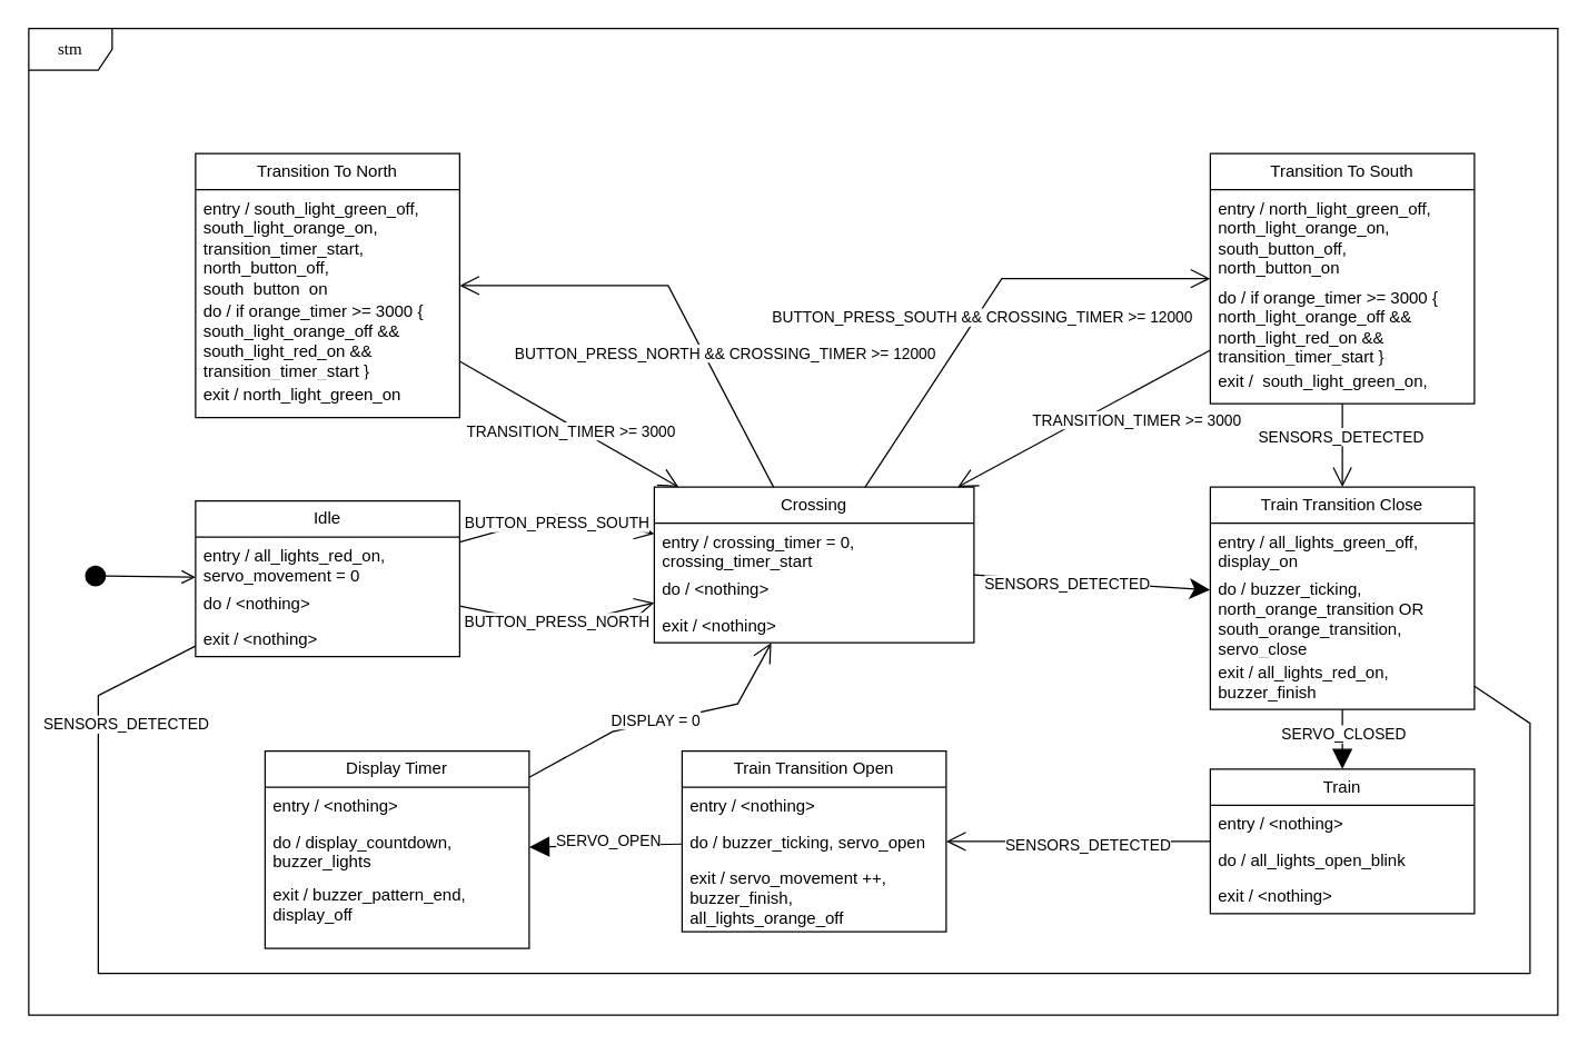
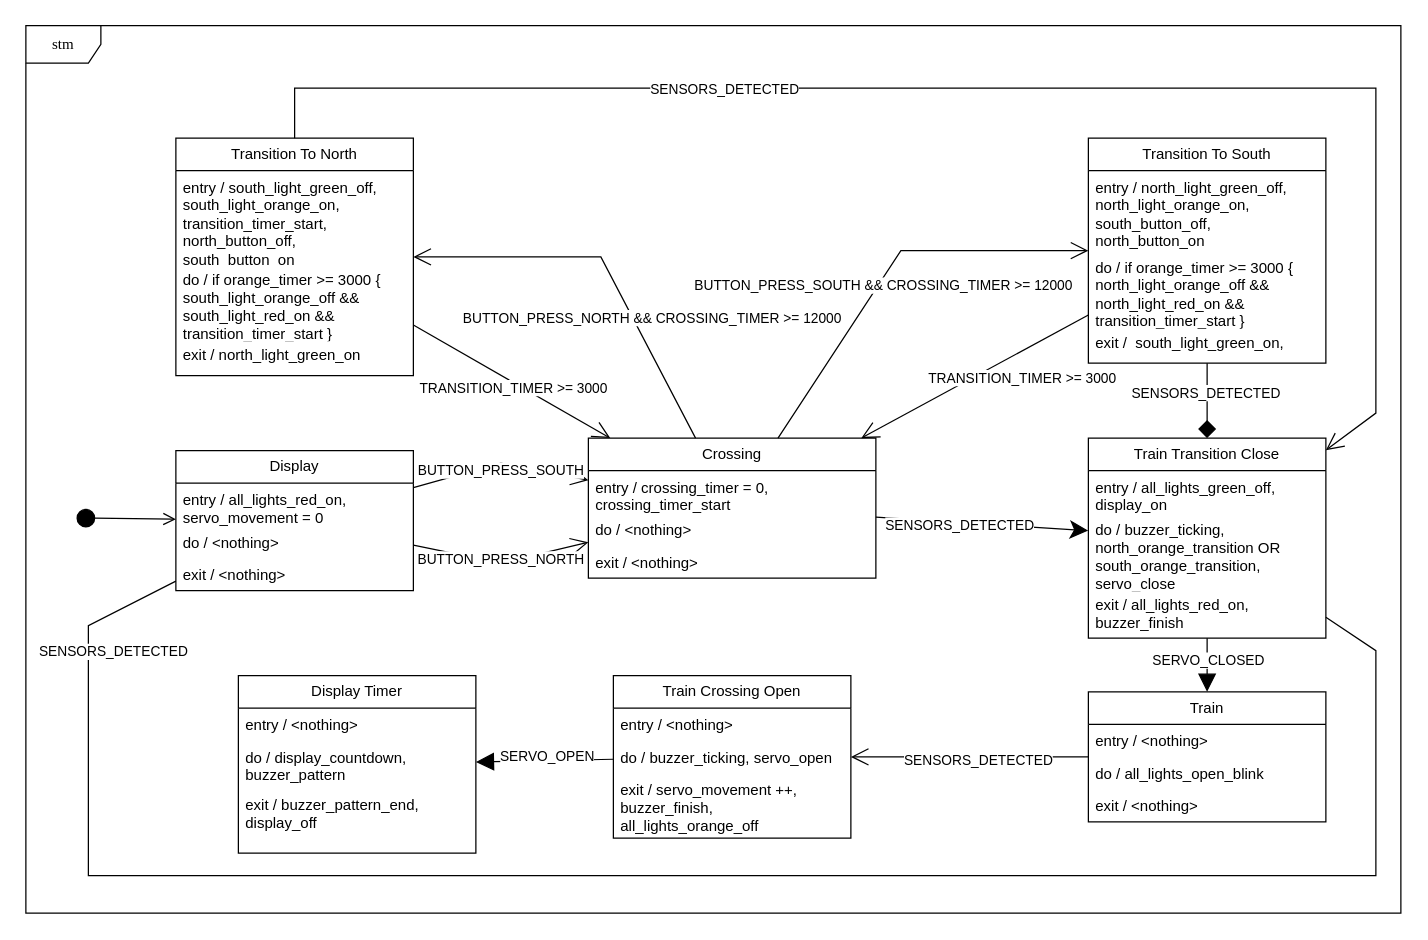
  <mxCell id="0" />
  <mxCell id="1" parent="0" />
  <mxCell id="2" value="stm" style="shape=umlFrame;whiteSpace=wrap;html=1;rounded=1;shadow=0;comic=0;labelBackgroundColor=none;strokeWidth=1;fontFamily=Verdana;fontSize=12;align=center;" parent="1" vertex="1"><mxGeometry y="20" width="1100" height="710" as="geometry" x="20" /></mxCell>
  <mxCell id="3" value="" style="html=1;verticalAlign=bottom;startArrow=circle;startFill=1;endArrow=open;startSize=6;endSize=8;curved=0;rounded=0;" parent="1" target="4" edge="1"><mxGeometry width="80" relative="1" as="geometry"><mxPoint x="60" y="413.905" as="sourcePoint" /><mxPoint x="140" y="418.086" as="targetPoint" /></mxGeometry></mxCell>
- <mxCell id="4" value="Idle" style="swimlane;fontStyle=0;childLayout=stackLayout;horizontal=1;startSize=26;fillColor=none;horizontalStack=0;resizeParent=1;resizeParentMax=0;resizeLast=0;collapsible=1;marginBottom=0;whiteSpace=wrap;html=1;" parent="1" vertex="1"><mxGeometry x="140" y="360" width="190" height="112" as="geometry"><mxRectangle x="150" y="350" width="100" height="30" as="alternateBounds" /></mxGeometry></mxCell>
+ <mxCell id="4" value="Display" style="swimlane;fontStyle=0;childLayout=stackLayout;horizontal=1;startSize=26;fillColor=none;horizontalStack=0;resizeParent=1;resizeParentMax=0;resizeLast=0;collapsible=1;marginBottom=0;whiteSpace=wrap;html=1;" parent="1" vertex="1"><mxGeometry x="140" y="360" width="190" height="112" as="geometry"><mxRectangle x="150" y="350" width="100" height="30" as="alternateBounds" /></mxGeometry></mxCell>
  <mxCell id="5" value="entry / all_lights_red_on, servo_movement = 0" style="text;strokeColor=none;fillColor=none;align=left;verticalAlign=top;spacingLeft=4;spacingRight=4;overflow=hidden;rotatable=0;points=[[0,0.5],[1,0.5]];portConstraint=eastwest;whiteSpace=wrap;html=1;" parent="4" vertex="1"><mxGeometry y="26" width="190" height="34" as="geometry" /></mxCell>
  <mxCell id="6" value="do / &amp;lt;nothing&amp;gt;&amp;nbsp;" style="text;strokeColor=none;fillColor=none;align=left;verticalAlign=top;spacingLeft=4;spacingRight=4;overflow=hidden;rotatable=0;points=[[0,0.5],[1,0.5]];portConstraint=eastwest;whiteSpace=wrap;html=1;" parent="4" vertex="1"><mxGeometry y="60" width="190" height="26" as="geometry" /></mxCell>
  <mxCell id="7" value="exit / &amp;lt;nothing&amp;gt;" style="text;strokeColor=none;fillColor=none;align=left;verticalAlign=top;spacingLeft=4;spacingRight=4;overflow=hidden;rotatable=0;points=[[0,0.5],[1,0.5]];portConstraint=eastwest;whiteSpace=wrap;html=1;" parent="4" vertex="1"><mxGeometry y="86" width="190" height="26" as="geometry" /></mxCell>
  <mxCell id="8" value="Crossing" style="swimlane;fontStyle=0;childLayout=stackLayout;horizontal=1;startSize=26;fillColor=none;horizontalStack=0;resizeParent=1;resizeParentMax=0;resizeLast=0;collapsible=1;marginBottom=0;whiteSpace=wrap;html=1;" parent="1" vertex="1"><mxGeometry x="470" y="350" width="230" height="112" as="geometry" /></mxCell>
  <mxCell id="9" value="entry / crossing_timer = 0, crossing_timer_start" style="text;strokeColor=none;fillColor=none;align=left;verticalAlign=top;spacingLeft=4;spacingRight=4;overflow=hidden;rotatable=0;points=[[0,0.5],[1,0.5]];portConstraint=eastwest;whiteSpace=wrap;html=1;" parent="8" vertex="1"><mxGeometry y="26" width="230" height="34" as="geometry" /></mxCell>
  <mxCell id="10" value="do / &amp;lt;nothing&amp;gt;&amp;nbsp;" style="text;strokeColor=none;fillColor=none;align=left;verticalAlign=top;spacingLeft=4;spacingRight=4;overflow=hidden;rotatable=0;points=[[0,0.5],[1,0.5]];portConstraint=eastwest;whiteSpace=wrap;html=1;" parent="8" vertex="1"><mxGeometry y="60" width="230" height="26" as="geometry" /></mxCell>
  <mxCell id="11" value="exit / &amp;lt;nothing&amp;gt;" style="text;strokeColor=none;fillColor=none;align=left;verticalAlign=top;spacingLeft=4;spacingRight=4;overflow=hidden;rotatable=0;points=[[0,0.5],[1,0.5]];portConstraint=eastwest;whiteSpace=wrap;html=1;" parent="8" vertex="1"><mxGeometry y="86" width="230" height="26" as="geometry" /></mxCell>
  <mxCell id="12" value="Transition To North" style="swimlane;fontStyle=0;childLayout=stackLayout;horizontal=1;startSize=26;fillColor=none;horizontalStack=0;resizeParent=1;resizeParentMax=0;resizeLast=0;collapsible=1;marginBottom=0;whiteSpace=wrap;html=1;" parent="1" vertex="1"><mxGeometry x="140" y="110" width="190" height="190" as="geometry" /></mxCell>
  <mxCell id="13" value="entry / south_light_green_off, south_light_orange_on, transition_timer_start, north_button_off,&lt;div&gt;south_button_on&lt;/div&gt;" style="text;strokeColor=none;fillColor=none;align=left;verticalAlign=top;spacingLeft=4;spacingRight=4;overflow=hidden;rotatable=0;points=[[0,0.5],[1,0.5]];portConstraint=eastwest;whiteSpace=wrap;html=1;" parent="12" vertex="1"><mxGeometry y="26" width="190" height="74" as="geometry" /></mxCell>
  <mxCell id="14" value="do / if orange_timer &amp;gt;= 3000 { south_light_orange_off &amp;amp;&amp;amp; south_light_red_on &amp;amp;&amp;amp; transition_timer_start }" style="text;strokeColor=none;fillColor=none;align=left;verticalAlign=top;spacingLeft=4;spacingRight=4;overflow=hidden;rotatable=0;points=[[0,0.5],[1,0.5]];portConstraint=eastwest;whiteSpace=wrap;html=1;" parent="12" vertex="1"><mxGeometry y="100" width="190" height="60" as="geometry" /></mxCell>
  <mxCell id="15" value="exit / north_light_green_on" style="text;strokeColor=none;fillColor=none;align=left;verticalAlign=top;spacingLeft=4;spacingRight=4;overflow=hidden;rotatable=0;points=[[0,0.5],[1,0.5]];portConstraint=eastwest;whiteSpace=wrap;html=1;" parent="12" vertex="1"><mxGeometry y="160" width="190" height="30" as="geometry" /></mxCell>
  <mxCell id="16" value="Train" style="swimlane;fontStyle=0;childLayout=stackLayout;horizontal=1;startSize=26;fillColor=none;horizontalStack=0;resizeParent=1;resizeParentMax=0;resizeLast=0;collapsible=1;marginBottom=0;whiteSpace=wrap;html=1;" parent="1" vertex="1"><mxGeometry x="870" y="553" width="190" height="104" as="geometry" /></mxCell>
  <mxCell id="17" value="entry / &amp;lt;nothing&amp;gt;" style="text;strokeColor=none;fillColor=none;align=left;verticalAlign=top;spacingLeft=4;spacingRight=4;overflow=hidden;rotatable=0;points=[[0,0.5],[1,0.5]];portConstraint=eastwest;whiteSpace=wrap;html=1;" parent="16" vertex="1"><mxGeometry y="26" width="190" height="26" as="geometry" /></mxCell>
  <mxCell id="18" value="do / all_lights_open_blink" style="text;strokeColor=none;fillColor=none;align=left;verticalAlign=top;spacingLeft=4;spacingRight=4;overflow=hidden;rotatable=0;points=[[0,0.5],[1,0.5]];portConstraint=eastwest;whiteSpace=wrap;html=1;" parent="16" vertex="1"><mxGeometry y="52" width="190" height="26" as="geometry" /></mxCell>
  <mxCell id="19" value="exit / &amp;lt;nothing&amp;gt;" style="text;strokeColor=none;fillColor=none;align=left;verticalAlign=top;spacingLeft=4;spacingRight=4;overflow=hidden;rotatable=0;points=[[0,0.5],[1,0.5]];portConstraint=eastwest;whiteSpace=wrap;html=1;" parent="16" vertex="1"><mxGeometry y="78" width="190" height="26" as="geometry" /></mxCell>
  <mxCell id="20" value="Train Transition Close" style="swimlane;fontStyle=0;childLayout=stackLayout;horizontal=1;startSize=26;fillColor=none;horizontalStack=0;resizeParent=1;resizeParentMax=0;resizeLast=0;collapsible=1;marginBottom=0;whiteSpace=wrap;html=1;" parent="1" vertex="1"><mxGeometry x="870" y="350" width="190" height="160" as="geometry" /></mxCell>
  <mxCell id="21" value="entry / all_lights_green_off, display_on" style="text;strokeColor=none;fillColor=none;align=left;verticalAlign=top;spacingLeft=4;spacingRight=4;overflow=hidden;rotatable=0;points=[[0,0.5],[1,0.5]];portConstraint=eastwest;whiteSpace=wrap;html=1;" parent="20" vertex="1"><mxGeometry y="26" width="190" height="34" as="geometry" /></mxCell>
  <mxCell id="22" value="do / buzzer_ticking, north_orange_transition OR south_orange_transition,&lt;div&gt;servo_close&lt;/div&gt;" style="text;strokeColor=none;fillColor=none;align=left;verticalAlign=top;spacingLeft=4;spacingRight=4;overflow=hidden;rotatable=0;points=[[0,0.5],[1,0.5]];portConstraint=eastwest;whiteSpace=wrap;html=1;" parent="20" vertex="1"><mxGeometry y="60" width="190" height="60" as="geometry" /></mxCell>
  <mxCell id="23" value="exit / all_lights_red_on, buzzer_finish" style="text;strokeColor=none;fillColor=none;align=left;verticalAlign=top;spacingLeft=4;spacingRight=4;overflow=hidden;rotatable=0;points=[[0,0.5],[1,0.5]];portConstraint=eastwest;whiteSpace=wrap;html=1;" parent="20" vertex="1"><mxGeometry y="120" width="190" height="40" as="geometry" /></mxCell>
- <mxCell id="24" value="Train Transition Open" style="swimlane;fontStyle=0;childLayout=stackLayout;horizontal=1;startSize=26;fillColor=none;horizontalStack=0;resizeParent=1;resizeParentMax=0;resizeLast=0;collapsible=1;marginBottom=0;whiteSpace=wrap;html=1;" parent="1" vertex="1"><mxGeometry x="490" y="540" width="190" height="130" as="geometry" /></mxCell>
+ <mxCell id="24" value="Train Crossing Open" style="swimlane;fontStyle=0;childLayout=stackLayout;horizontal=1;startSize=26;fillColor=none;horizontalStack=0;resizeParent=1;resizeParentMax=0;resizeLast=0;collapsible=1;marginBottom=0;whiteSpace=wrap;html=1;" parent="1" vertex="1"><mxGeometry x="490" y="540" width="190" height="130" as="geometry" /></mxCell>
  <mxCell id="25" value="entry / &amp;lt;nothing&amp;gt;" style="text;strokeColor=none;fillColor=none;align=left;verticalAlign=top;spacingLeft=4;spacingRight=4;overflow=hidden;rotatable=0;points=[[0,0.5],[1,0.5]];portConstraint=eastwest;whiteSpace=wrap;html=1;" parent="24" vertex="1"><mxGeometry y="26" width="190" height="26" as="geometry" /></mxCell>
  <mxCell id="26" value="do / buzzer_ticking, servo_open" style="text;strokeColor=none;fillColor=none;align=left;verticalAlign=top;spacingLeft=4;spacingRight=4;overflow=hidden;rotatable=0;points=[[0,0.5],[1,0.5]];portConstraint=eastwest;whiteSpace=wrap;html=1;" parent="24" vertex="1"><mxGeometry y="52" width="190" height="26" as="geometry" /></mxCell>
  <mxCell id="27" value="exit / servo_movement ++, buzzer_finish, all_lights_orange_off" style="text;strokeColor=none;fillColor=none;align=left;verticalAlign=top;spacingLeft=4;spacingRight=4;overflow=hidden;rotatable=0;points=[[0,0.5],[1,0.5]];portConstraint=eastwest;whiteSpace=wrap;html=1;" parent="24" vertex="1"><mxGeometry y="78" width="190" height="52" as="geometry" /></mxCell>
  <mxCell id="28" value="Transition To South" style="swimlane;fontStyle=0;childLayout=stackLayout;horizontal=1;startSize=26;fillColor=none;horizontalStack=0;resizeParent=1;resizeParentMax=0;resizeLast=0;collapsible=1;marginBottom=0;whiteSpace=wrap;html=1;" parent="1" vertex="1"><mxGeometry x="870" y="110" width="190" height="180" as="geometry" /></mxCell>
  <mxCell id="29" value="entry / north_light_green_off, north_light_orange_on, south_button_off,&lt;div&gt;north_button_on&lt;/div&gt;" style="text;strokeColor=none;fillColor=none;align=left;verticalAlign=top;spacingLeft=4;spacingRight=4;overflow=hidden;rotatable=0;points=[[0,0.5],[1,0.5]];portConstraint=eastwest;whiteSpace=wrap;html=1;" parent="28" vertex="1"><mxGeometry y="26" width="190" height="64" as="geometry" /></mxCell>
  <mxCell id="30" value="do / if orange_timer &amp;gt;= 3000 { north_light_orange_off &amp;amp;&amp;amp; north_light_red_on &amp;amp;&amp;amp; transition_timer_start }" style="text;strokeColor=none;fillColor=none;align=left;verticalAlign=top;spacingLeft=4;spacingRight=4;overflow=hidden;rotatable=0;points=[[0,0.5],[1,0.5]];portConstraint=eastwest;whiteSpace=wrap;html=1;" parent="28" vertex="1"><mxGeometry y="90" width="190" height="60" as="geometry" /></mxCell>
  <mxCell id="31" value="exit /&amp;nbsp; south_light_green_on,&amp;nbsp;" style="text;strokeColor=none;fillColor=none;align=left;verticalAlign=top;spacingLeft=4;spacingRight=4;overflow=hidden;rotatable=0;points=[[0,0.5],[1,0.5]];portConstraint=eastwest;whiteSpace=wrap;html=1;" parent="28" vertex="1"><mxGeometry y="150" width="190" height="30" as="geometry" /></mxCell>
  <mxCell id="32" value="Display Timer" style="swimlane;fontStyle=0;childLayout=stackLayout;horizontal=1;startSize=26;fillColor=none;horizontalStack=0;resizeParent=1;resizeParentMax=0;resizeLast=0;collapsible=1;marginBottom=0;whiteSpace=wrap;html=1;" vertex="1" parent="1"><mxGeometry x="190" y="540" width="190" height="142" as="geometry" /></mxCell>
  <mxCell id="33" value="entry / &amp;lt;nothing&amp;gt;" style="text;strokeColor=none;fillColor=none;align=left;verticalAlign=top;spacingLeft=4;spacingRight=4;overflow=hidden;rotatable=0;points=[[0,0.5],[1,0.5]];portConstraint=eastwest;whiteSpace=wrap;html=1;" vertex="1" parent="32"><mxGeometry y="26" width="190" height="26" as="geometry" /></mxCell>
- <mxCell id="34" value="do / display_countdown, buzzer_lights" style="text;strokeColor=none;fillColor=none;align=left;verticalAlign=top;spacingLeft=4;spacingRight=4;overflow=hidden;rotatable=0;points=[[0,0.5],[1,0.5]];portConstraint=eastwest;whiteSpace=wrap;html=1;" vertex="1" parent="32"><mxGeometry y="52" width="190" height="38" as="geometry" /></mxCell>
+ <mxCell id="34" value="do / display_countdown, buzzer_pattern" style="text;strokeColor=none;fillColor=none;align=left;verticalAlign=top;spacingLeft=4;spacingRight=4;overflow=hidden;rotatable=0;points=[[0,0.5],[1,0.5]];portConstraint=eastwest;whiteSpace=wrap;html=1;" vertex="1" parent="32"><mxGeometry y="52" width="190" height="38" as="geometry" /></mxCell>
  <mxCell id="35" value="exit / buzzer_pattern_end, display_off" style="text;strokeColor=none;fillColor=none;align=left;verticalAlign=top;spacingLeft=4;spacingRight=4;overflow=hidden;rotatable=0;points=[[0,0.5],[1,0.5]];portConstraint=eastwest;whiteSpace=wrap;html=1;" vertex="1" parent="32"><mxGeometry y="90" width="190" height="52" as="geometry" /></mxCell>
- <mxCell id="38" value="" style="endArrow=open;endFill=1;endSize=12;html=1;rounded=0;" edge="1" parent="1" source="28" target="20"><mxGeometry width="160" relative="1" as="geometry"><mxPoint x="510" y="450" as="sourcePoint" /><mxPoint x="670" y="450" as="targetPoint" /></mxGeometry></mxCell>
+ <mxCell id="36" value="" style="endArrow=open;endFill=1;endSize=12;html=1;rounded=0;" edge="1" parent="1" source="12" target="20"><mxGeometry width="160" relative="1" as="geometry"><mxPoint x="490" y="120" as="sourcePoint" /><mxPoint x="650" y="120" as="targetPoint" /><Array as="points"><mxPoint x="235" y="70" /><mxPoint x="1100" y="70" /><mxPoint x="1100" y="330" /></Array></mxGeometry></mxCell>
+ <mxCell id="37" value="SENSORS_DETECTED" style="edgeLabel;html=1;align=center;verticalAlign=middle;resizable=0;points=[];" vertex="1" connectable="0" parent="36"><mxGeometry x="-0.37" relative="1" as="geometry"><mxPoint as="offset" /></mxGeometry></mxCell>
+ <mxCell id="38" value="" style="endArrow=diamond;endFill=1;endSize=12;html=1;rounded=0;" edge="1" parent="1" source="28" target="20"><mxGeometry width="160" relative="1" as="geometry"><mxPoint x="510" y="450" as="sourcePoint" /><mxPoint x="670" y="450" as="targetPoint" /></mxGeometry></mxCell>
  <mxCell id="39" value="SENSORS_DETECTED" style="edgeLabel;html=1;align=center;verticalAlign=middle;resizable=0;points=[];" vertex="1" connectable="0" parent="38"><mxGeometry x="-0.219" y="-2" relative="1" as="geometry"><mxPoint as="offset" /></mxGeometry></mxCell>
  <mxCell id="40" value="" style="endArrow=none;endFill=1;endSize=12;html=1;rounded=0;" edge="1" parent="1" source="4" target="20"><mxGeometry width="160" relative="1" as="geometry"><mxPoint x="130" y="557" as="sourcePoint" /><mxPoint x="130" y="627" as="targetPoint" /><Array as="points"><mxPoint x="70" y="500" /><mxPoint x="70" y="700" /><mxPoint x="1100" y="700" /><mxPoint x="1100" y="520" /></Array></mxGeometry></mxCell>
  <mxCell id="41" value="SENSORS_DETECTED" style="edgeLabel;html=1;align=center;verticalAlign=middle;resizable=0;points=[];" vertex="1" connectable="0" parent="40"><mxGeometry x="-0.219" y="-2" relative="1" as="geometry"><mxPoint x="-302" y="-182" as="offset" /></mxGeometry></mxCell>
  <mxCell id="42" value="" style="endArrow=open;endFill=1;endSize=12;html=1;rounded=0;" edge="1" parent="1" source="12" target="8"><mxGeometry width="160" relative="1" as="geometry"><mxPoint x="470" y="260" as="sourcePoint" /><mxPoint x="470" y="330" as="targetPoint" /></mxGeometry></mxCell>
  <mxCell id="43" value="TRANSITION_TIMER &amp;gt;= 3000" style="edgeLabel;html=1;align=center;verticalAlign=middle;resizable=0;points=[];" vertex="1" connectable="0" parent="42"><mxGeometry x="-0.219" y="-2" relative="1" as="geometry"><mxPoint x="19" y="13" as="offset" /></mxGeometry></mxCell>
  <mxCell id="44" value="" style="endArrow=open;endFill=1;endSize=12;html=1;rounded=0;" edge="1" parent="1" source="28" target="8"><mxGeometry width="160" relative="1" as="geometry"><mxPoint x="340" y="270" as="sourcePoint" /><mxPoint x="497" y="360" as="targetPoint" /></mxGeometry></mxCell>
  <mxCell id="45" value="TRANSITION_TIMER &amp;gt;= 3000" style="edgeLabel;html=1;align=center;verticalAlign=middle;resizable=0;points=[];" vertex="1" connectable="0" parent="44"><mxGeometry x="-0.219" y="-2" relative="1" as="geometry"><mxPoint x="19" y="13" as="offset" /></mxGeometry></mxCell>
  <mxCell id="46" value="" style="endArrow=open;endFill=1;endSize=12;html=1;rounded=0;" edge="1" parent="1" source="8" target="12"><mxGeometry width="160" relative="1" as="geometry"><mxPoint x="350" y="280" as="sourcePoint" /><mxPoint x="507" y="370" as="targetPoint" /><Array as="points"><mxPoint x="480" y="205" /></Array></mxGeometry></mxCell>
  <mxCell id="47" value="BUTTON_PRESS_NORTH &amp;amp;&amp;amp; CROSSING_TIMER &amp;gt;= 12000" style="edgeLabel;html=1;align=center;verticalAlign=middle;resizable=0;points=[];" vertex="1" connectable="0" parent="46"><mxGeometry x="-0.219" y="-2" relative="1" as="geometry"><mxPoint x="19" y="13" as="offset" /></mxGeometry></mxCell>
  <mxCell id="48" value="" style="endArrow=open;endFill=1;endSize=12;html=1;rounded=0;" edge="1" parent="1" source="8" target="28"><mxGeometry width="160" relative="1" as="geometry"><mxPoint x="510" y="450" as="sourcePoint" /><mxPoint x="670" y="450" as="targetPoint" /><Array as="points"><mxPoint x="720" y="200" /></Array></mxGeometry></mxCell>
  <mxCell id="49" value="BUTTON_PRESS_SOUTH&amp;nbsp;&amp;amp;&amp;amp; CROSSING_TIMER &amp;gt;= 12000" style="edgeLabel;html=1;align=center;verticalAlign=middle;resizable=0;points=[];" vertex="1" connectable="0" parent="48"><mxGeometry x="-0.099" y="-3" relative="1" as="geometry"><mxPoint as="offset" /></mxGeometry></mxCell>
  <mxCell id="50" value="" style="endArrow=classic;endFill=1;endSize=12;html=1;rounded=0;" edge="1" parent="1" source="8" target="20"><mxGeometry width="160" relative="1" as="geometry"><mxPoint x="975" y="300" as="sourcePoint" /><mxPoint x="975" y="370" as="targetPoint" /></mxGeometry></mxCell>
  <mxCell id="51" value="SENSORS_DETECTED" style="edgeLabel;html=1;align=center;verticalAlign=middle;resizable=0;points=[];" vertex="1" connectable="0" parent="50"><mxGeometry x="-0.219" y="-2" relative="1" as="geometry"><mxPoint as="offset" /></mxGeometry></mxCell>
  <mxCell id="52" value="" style="endArrow=open;endFill=1;endSize=12;html=1;rounded=0;" edge="1" parent="1" source="16" target="24"><mxGeometry width="160" relative="1" as="geometry"><mxPoint x="985" y="310" as="sourcePoint" /><mxPoint x="985" y="380" as="targetPoint" /><Array as="points" /></mxGeometry></mxCell>
  <mxCell id="53" value="SENSORS_DETECTED" style="edgeLabel;html=1;align=center;verticalAlign=middle;resizable=0;points=[];" vertex="1" connectable="0" parent="52"><mxGeometry x="-0.219" y="-2" relative="1" as="geometry"><mxPoint x="-15" y="4" as="offset" /></mxGeometry></mxCell>
- <mxCell id="54" value="" style="endArrow=open;endFill=1;endSize=12;html=1;rounded=0;" edge="1" parent="1" source="32" target="8"><mxGeometry width="160" relative="1" as="geometry"><mxPoint x="380" y="561.226" as="sourcePoint" /><mxPoint x="552.234" y="468" as="targetPoint" /><Array as="points"><mxPoint x="440" y="526" /><mxPoint x="530" y="506" /></Array></mxGeometry></mxCell>
- <mxCell id="55" value="DISPLAY = 0" style="edgeLabel;html=1;align=center;verticalAlign=middle;resizable=0;points=[];" vertex="1" connectable="0" parent="54"><mxGeometry x="-0.355" y="2" relative="1" as="geometry"><mxPoint x="31" y="-7" as="offset" /></mxGeometry></mxCell>
  <mxCell id="56" value="" style="endArrow=block;endFill=1;endSize=12;html=1;rounded=0;" edge="1" parent="1" source="24" target="32"><mxGeometry width="160" relative="1" as="geometry"><mxPoint x="510" y="450" as="sourcePoint" /><mxPoint x="670" y="450" as="targetPoint" /><Array as="points" /></mxGeometry></mxCell>
  <mxCell id="57" value="SERVO_OPEN" style="edgeLabel;html=1;align=center;verticalAlign=middle;resizable=0;points=[];" vertex="1" connectable="0" parent="56"><mxGeometry x="-0.026" y="3" relative="1" as="geometry"><mxPoint y="-6" as="offset" /></mxGeometry></mxCell>
  <mxCell id="58" value="" style="endArrow=block;endFill=1;endSize=12;html=1;rounded=0;" edge="1" parent="1" source="20" target="16"><mxGeometry width="160" relative="1" as="geometry"><mxPoint x="500" y="617" as="sourcePoint" /><mxPoint x="390" y="619" as="targetPoint" /><Array as="points" /></mxGeometry></mxCell>
  <mxCell id="59" value="SERVO_CLOSED" style="edgeLabel;html=1;align=center;verticalAlign=middle;resizable=0;points=[];" vertex="1" connectable="0" parent="58"><mxGeometry x="-0.026" y="3" relative="1" as="geometry"><mxPoint x="-3" y="-4" as="offset" /></mxGeometry></mxCell>
  <mxCell id="60" value="" style="endArrow=open;endFill=1;endSize=12;html=1;rounded=0;" edge="1" parent="1" source="4" target="8"><mxGeometry width="160" relative="1" as="geometry"><mxPoint x="510" y="440" as="sourcePoint" /><mxPoint x="670" y="440" as="targetPoint" /><Array as="points"><mxPoint x="400" y="370" /></Array></mxGeometry></mxCell>
  <mxCell id="61" value="BUTTON_PRESS_SOUTH" style="edgeLabel;html=1;align=center;verticalAlign=middle;resizable=0;points=[];" vertex="1" connectable="0" parent="60"><mxGeometry x="0.213" y="-2" relative="1" as="geometry"><mxPoint x="-14" y="1" as="offset" /></mxGeometry></mxCell>
  <mxCell id="62" value="" style="endArrow=open;endFill=1;endSize=12;html=1;rounded=0;" edge="1" parent="1" source="4" target="8"><mxGeometry width="160" relative="1" as="geometry"><mxPoint x="330" y="494" as="sourcePoint" /><mxPoint x="490" y="494" as="targetPoint" /><Array as="points"><mxPoint x="400" y="450" /></Array></mxGeometry></mxCell>
  <mxCell id="63" value="BUTTON_PRESS_NORTH" style="edgeLabel;html=1;align=center;verticalAlign=middle;resizable=0;points=[];" vertex="1" connectable="0" parent="62"><mxGeometry x="-0.179" y="1" relative="1" as="geometry"><mxPoint x="12" as="offset" /></mxGeometry></mxCell>
